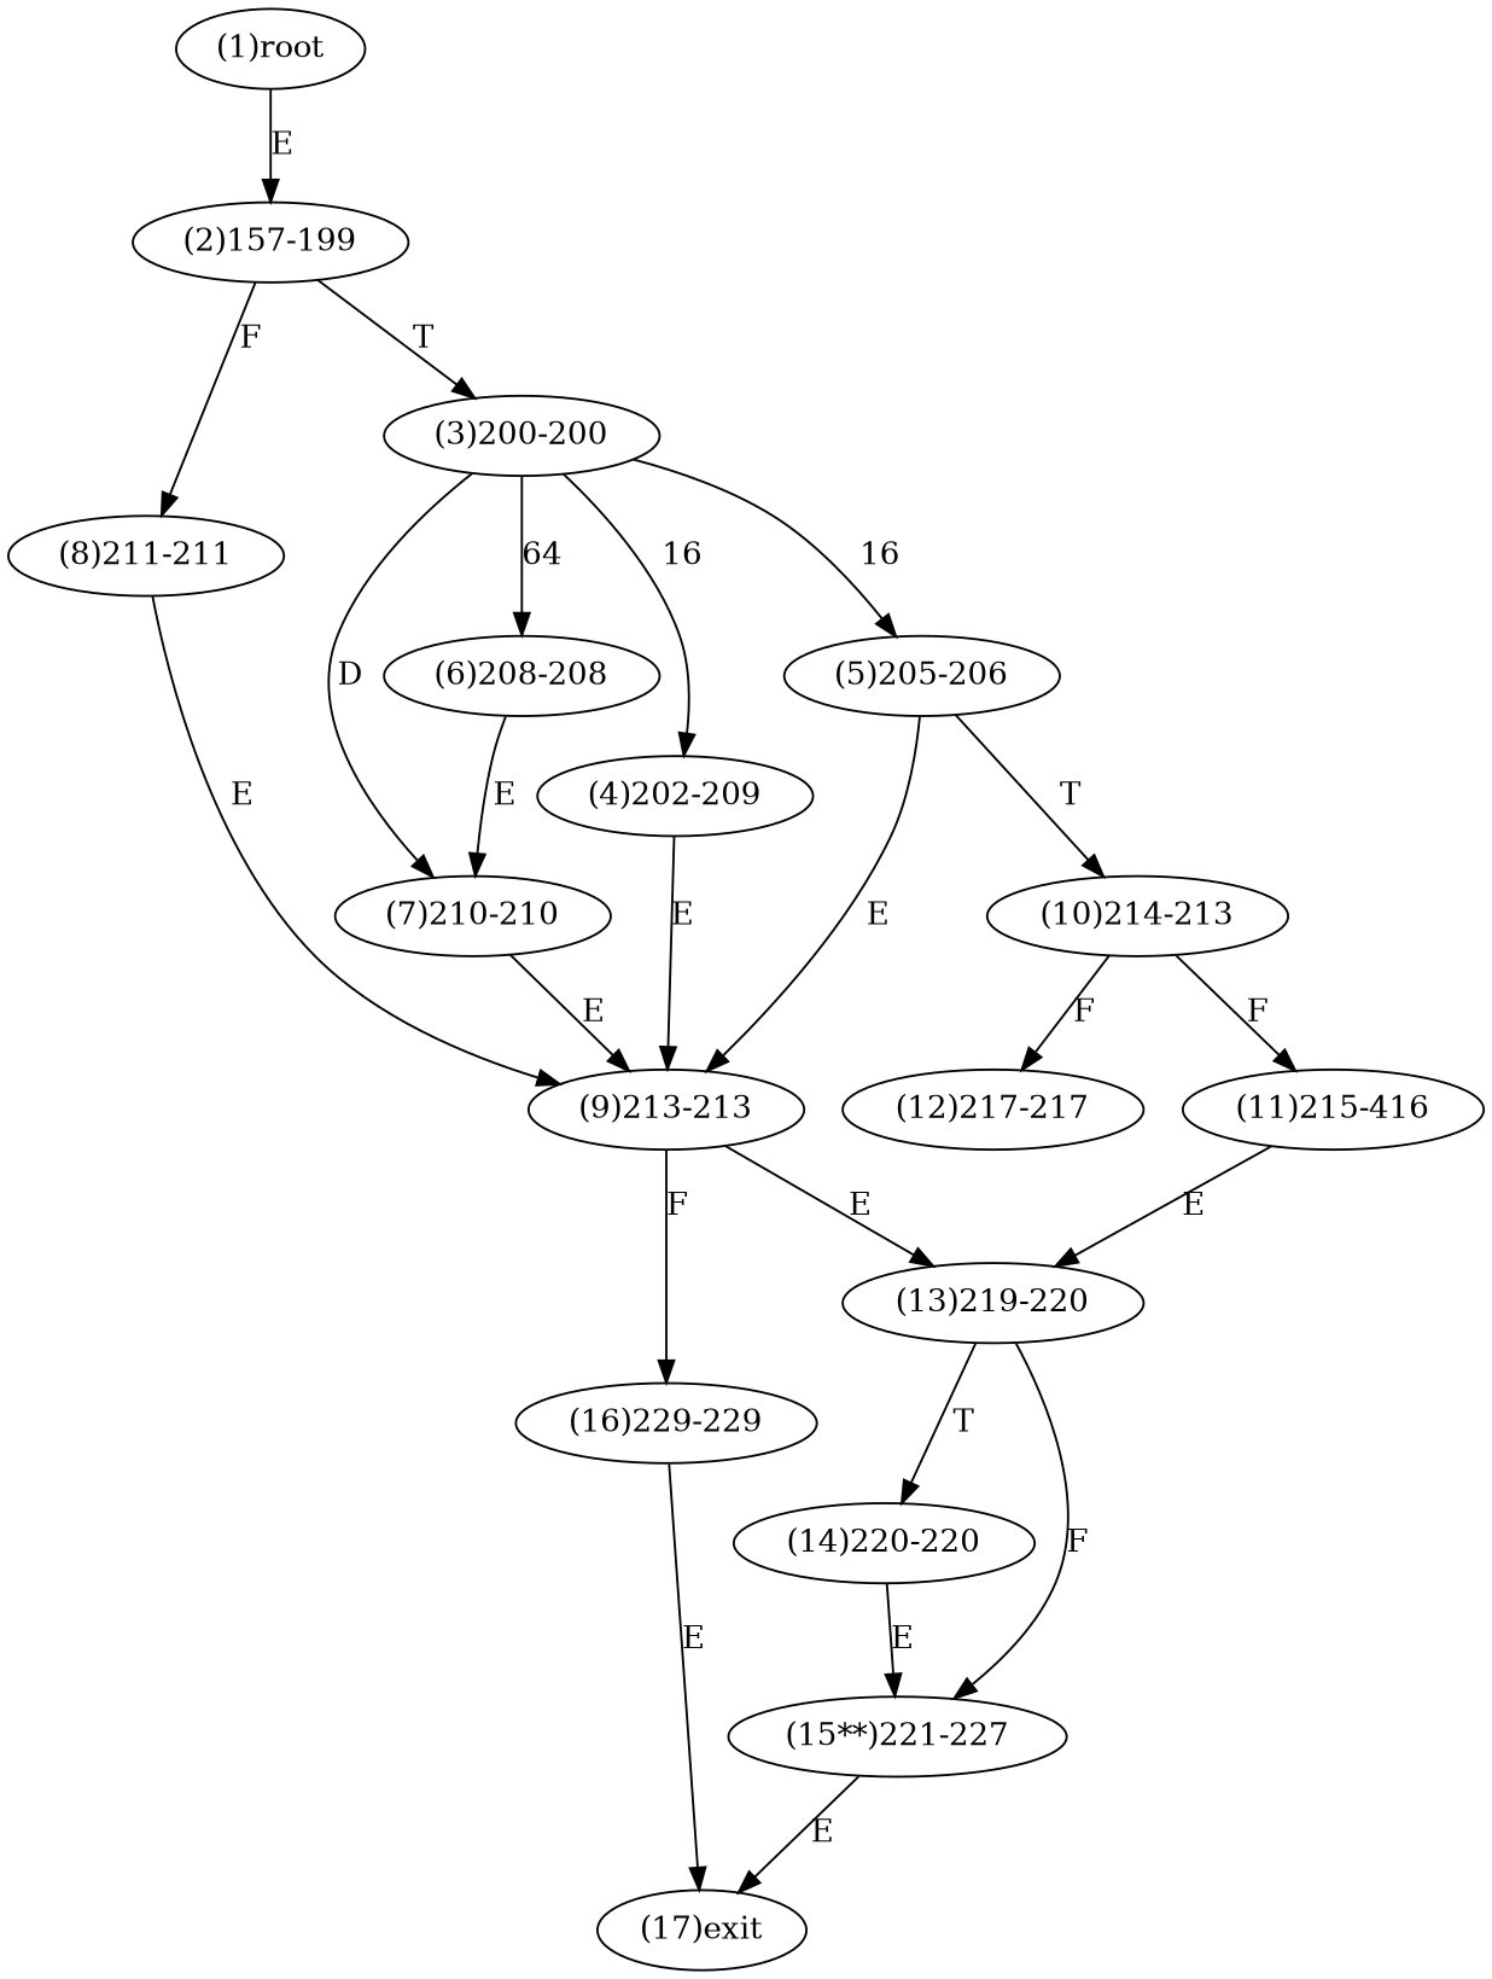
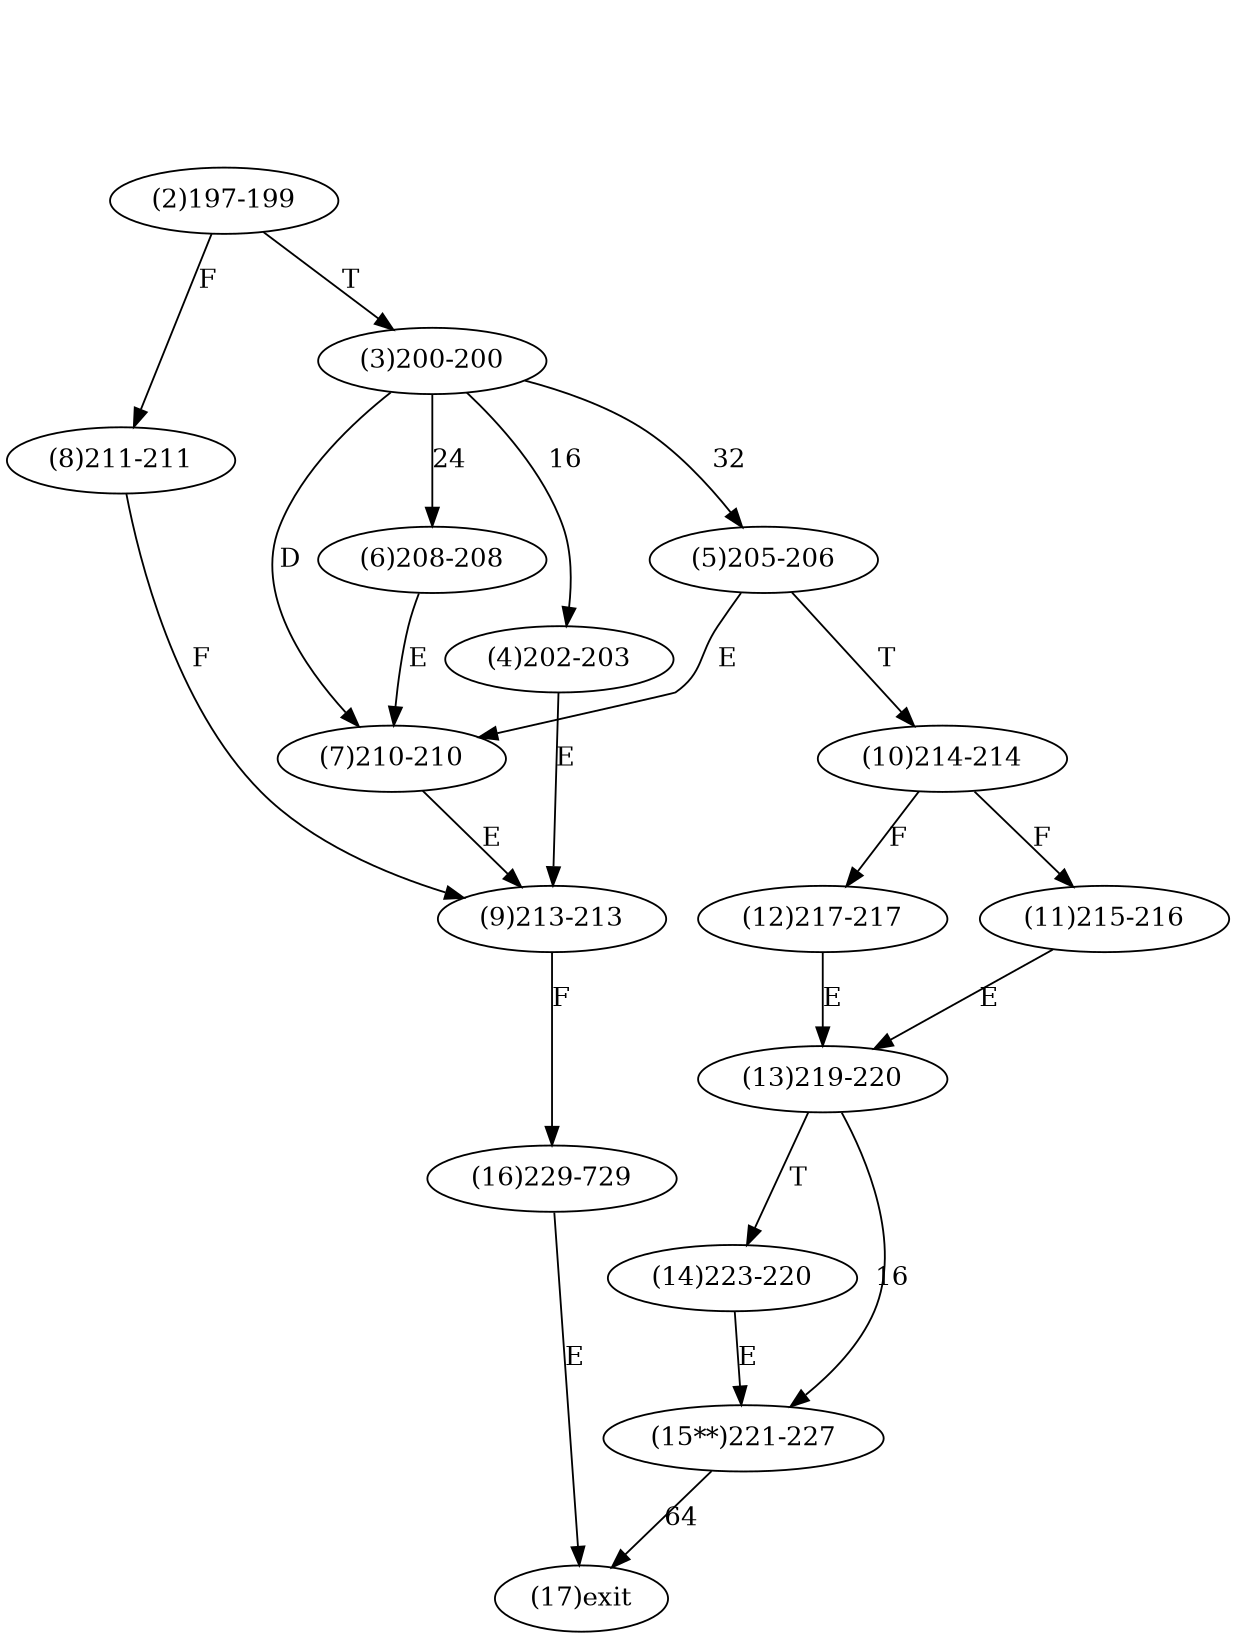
  digraph {
-   n1 [label="(1)root"]
-   n2 [label="(2)157-199"]
+   n2 [label="(2)197-199"]
    n3 [label="(3)200-200"]
    n4 [label="(8)211-211"]
-   n5 [label="(4)202-209"]
+   n5 [label="(4)202-203"]
    n6 [label="(5)205-206"]
    n7 [label="(6)208-208"]
    n8 [label="(7)210-210"]
    n9 [label="(9)213-213"]
-   n10 [label="(10)214-213"]
-   n11 [label="(16)229-229"]
-   n12 [label="(11)215-416"]
+   n10 [label="(10)214-214"]
+   n11 [label="(16)229-729"]
+   n12 [label="(11)215-216"]
    n13 [label="(12)217-217"]
    n14 [label="(17)exit"]
    n15 [label="(13)219-220"]
-   n16 [label="(14)220-220"]
+   n16 [label="(14)223-220"]
    n17 [label="(15**)221-227"]
-   n1 -> n2 [label=E]
    n2 -> n3 [label=T]
    n2 -> n4 [label=F]
    n3 -> n5 [label=16]
-   n3 -> n6 [label=16]
-   n3 -> n7 [label=64]
+   n3 -> n6 [label=32]
+   n3 -> n7 [label=24]
    n3 -> n8 [label=D]
-   n4 -> n9 [label=E]
+   n4 -> n9 [label=F]
    n5 -> n9 [label=E]
-   n6 -> n9 [label=E]
+   n6 -> n8 [label=E]
    n6 -> n10 [label=T]
    n7 -> n8 [label=E]
    n8 -> n9 [label=E]
    n9 -> n11 [label=F]
    n10 -> n12 [label=F]
    n10 -> n13 [label=F]
    n11 -> n14 [label=E]
    n12 -> n15 [label=E]
-   n9 -> n15 [label=E]
+   n13 -> n15 [label=E]
    n15 -> n16 [label=T]
-   n15 -> n17 [label=F]
+   n15 -> n17 [label=16]
    n16 -> n17 [label=E]
-   n17 -> n14 [label=E]
+   n17 -> n14 [label=64]
  }
